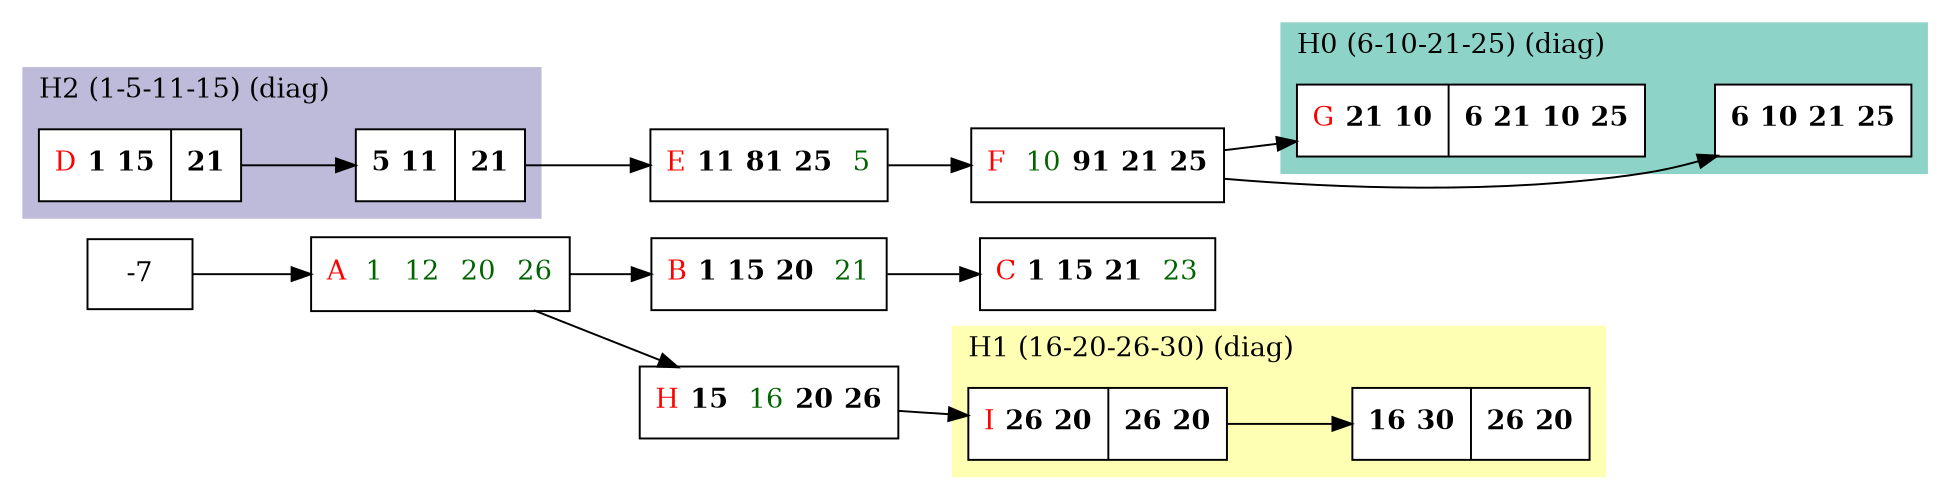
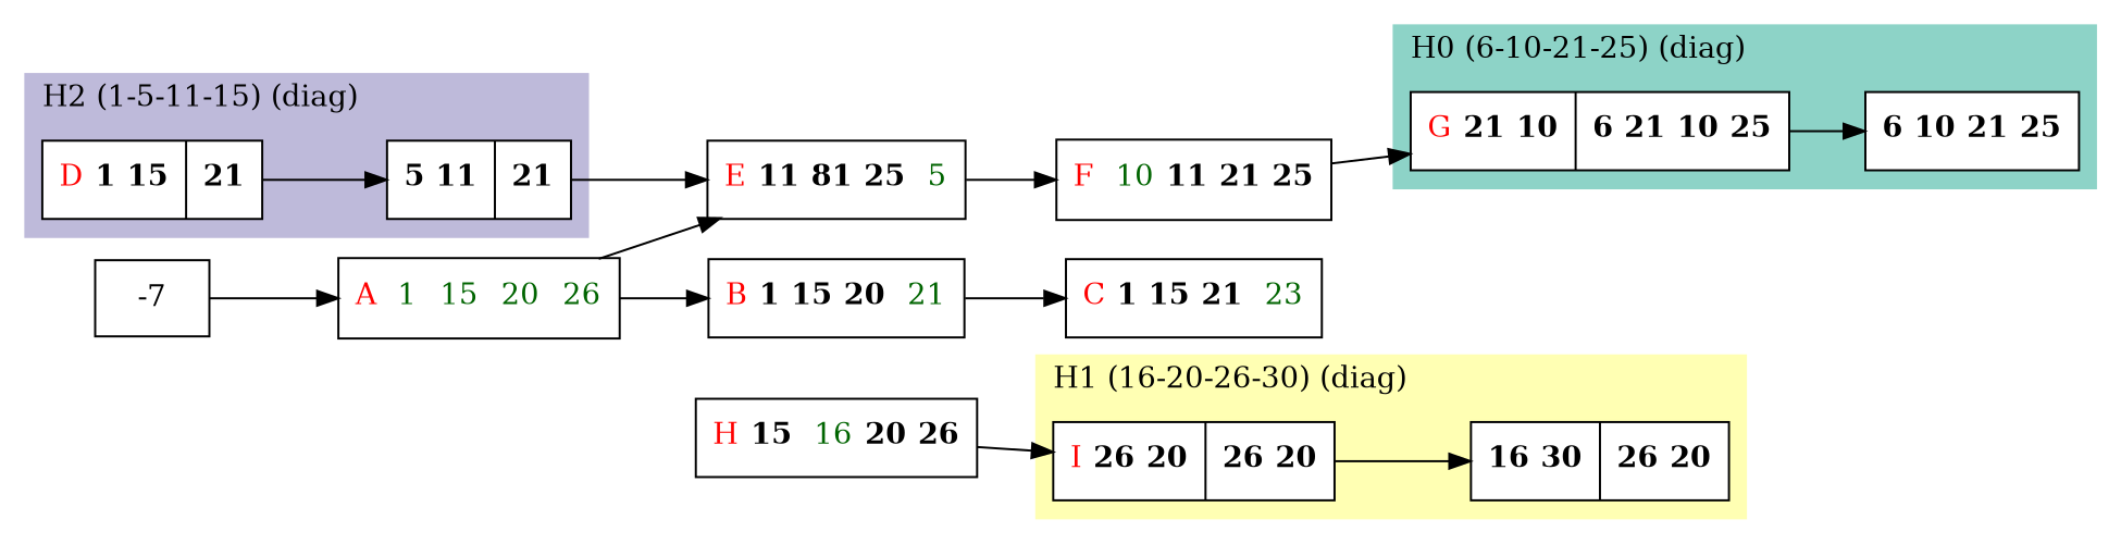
  digraph {
    rankdir=LR
    node [shape=record]
    n1 [fillcolor=white label=<{  <FONT COLOR="RED">G</FONT> <b>21</b> <b>10</b>|  <b>6</b> <b>21</b> <b>10</b> <b>25</b>}> style=filled]
    n2 [fillcolor=white label=<{ <b>6</b> <b>10</b> <b>21</b> <b>25</b>}> style=filled]
    n3 [fillcolor=white label=<{  <FONT COLOR="RED">I</FONT> <b>26</b> <b>20</b>|  <b>26</b> <b>20</b>}> style=filled]
    n4 [fillcolor=white label=<{ <b>16</b> <b>30</b>|  <b>26</b> <b>20</b>}> style=filled]
    n5 [fillcolor=white label=<{  <FONT COLOR="RED">D</FONT> <b>1</b> <b>15</b>|  <b>21</b>}> style=filled]
    n6 [fillcolor=white label=<{ <b>5</b> <b>11</b>|  <b>21</b>}> style=filled]
    n7 [label=<{  <FONT COLOR="RED">E</FONT> <b>11</b> <b>81</b> <b>25</b>  <FONT COLOR="DARKGREEN">5</FONT>}>]
-   n8 [label=<{  <FONT COLOR="RED">F</FONT>  <FONT COLOR="DARKGREEN">10</FONT> <b>91</b> <b>21</b> <b>25</b>}>]
-   n9 [label=<{  <FONT COLOR="RED">A</FONT>  <FONT COLOR="DARKGREEN">1</FONT>  <FONT COLOR="DARKGREEN">12</FONT>  <FONT COLOR="DARKGREEN">20</FONT>  <FONT COLOR="DARKGREEN">26</FONT>}>]
+   n8 [label=<{  <FONT COLOR="RED">F</FONT>  <FONT COLOR="DARKGREEN">10</FONT> <b>11</b> <b>21</b> <b>25</b>}>]
+   n9 [label=<{  <FONT COLOR="RED">A</FONT>  <FONT COLOR="DARKGREEN">1</FONT>  <FONT COLOR="DARKGREEN">15</FONT>  <FONT COLOR="DARKGREEN">20</FONT>  <FONT COLOR="DARKGREEN">26</FONT>}>]
    n10 [label=<{  <FONT COLOR="RED">B</FONT> <b>1</b> <b>15</b> <b>20</b>  <FONT COLOR="DARKGREEN">21</FONT>}>]
    n11 [label=<{  <FONT COLOR="RED">H</FONT> <b>15</b>  <FONT COLOR="DARKGREEN">16</FONT> <b>20</b> <b>26</b>}>]
    n12 [label=<{  <FONT COLOR="RED">C</FONT> <b>1</b> <b>15</b> <b>21</b>  <FONT COLOR="DARKGREEN">23</FONT>}>]
    n13 [label=-7 shape=box]
    subgraph cluster_1 {
      color="#8DD3C7"
      label="H0 (6-10-21-25) (diag)"
      labeljust=l
      style=filled
      n1
      n2
    }
    subgraph cluster_2 {
      color="#FFFFB3"
      label="H1 (16-20-26-30) (diag)"
      labeljust=l
      style=filled
      n3
      n4
    }
    subgraph cluster_3 {
      color="#BEBADA"
      label="H2 (1-5-11-15) (diag)"
      labeljust=l
      style=filled
      n5
      n6
    }
-   n8 -> n2
+   n1 -> n2
    n3 -> n4
    n5 -> n6
    n6 -> n7
    n7 -> n8
    n8 -> n1
    n9 -> n10
-   n9 -> n11
+   n9 -> n7
    n10 -> n12
    n11 -> n3
    n13 -> n9
  }
